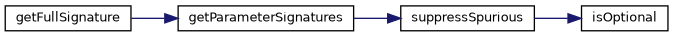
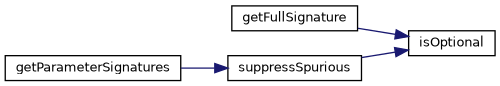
  digraph {
    rankdir=LR
    node [color=black fillcolor=white fontname=Helvetica fontsize=10 shape=record style=filled]
    edge [color=midnightblue fontname=Helvetica fontsize=10 labelfontname=Helvetica labelfontsize=10 style=solid]
    n1 [height=0.2 label=getFullSignature width=0.4]
    n2 [height=0.2 label=getParameterSignatures width=0.4]
    n3 [height=0.2 label=suppressSpurious width=0.4]
    n4 [height=0.2 label=isOptional width=0.4]
-   n1 -> n2
+   n1 -> n4
    n2 -> n3
    n3 -> n4
  }
